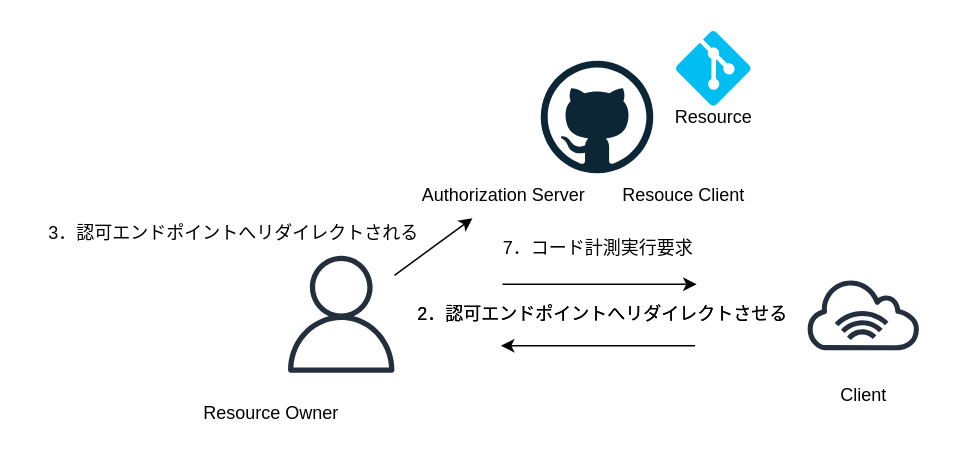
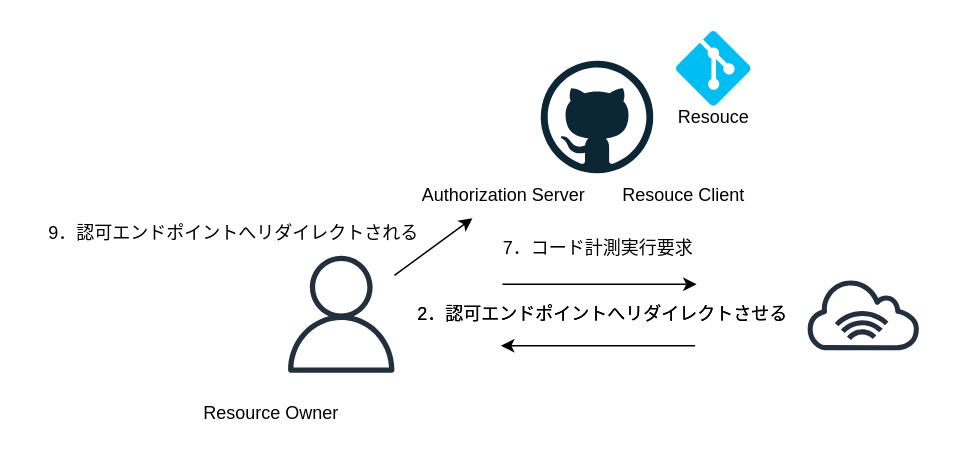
  <mxCell id="0" />
  <mxCell id="1" parent="0" />
  <mxCell id="2" style="edgeStyle=none;html=1;" parent="1" edge="1"><mxGeometry relative="1" as="geometry"><mxPoint x="334.455" y="189" as="sourcePoint" /><mxPoint x="463.919" y="189" as="targetPoint" /></mxGeometry></mxCell>
  <mxCell id="3" style="edgeStyle=none;html=1;" parent="1" source="4" target="8" edge="1"><mxGeometry relative="1" as="geometry" /></mxCell>
  <mxCell id="4" value="" style="sketch=0;outlineConnect=0;fontColor=#232F3E;gradientColor=none;fillColor=#232F3D;strokeColor=none;dashed=0;verticalLabelPosition=bottom;verticalAlign=top;align=center;html=1;fontSize=12;fontStyle=0;aspect=fixed;pointerEvents=1;shape=mxgraph.aws4.user;" parent="1" vertex="1"><mxGeometry x="188" y="170" width="78" height="78" as="geometry" /></mxCell>
  <mxCell id="5" value="" style="dashed=0;outlineConnect=0;html=1;align=center;labelPosition=center;verticalLabelPosition=bottom;verticalAlign=top;shape=mxgraph.weblogos.github" parent="1" vertex="1"><mxGeometry x="360" y="40" width="75" height="75" as="geometry" /></mxCell>
  <mxCell id="6" style="edgeStyle=none;html=1;" parent="1" edge="1"><mxGeometry relative="1" as="geometry"><mxPoint x="462.919" y="230" as="sourcePoint" /><mxPoint x="333.455" y="230" as="targetPoint" /></mxGeometry></mxCell>
  <mxCell id="7" value="" style="sketch=0;outlineConnect=0;fontColor=#232F3E;gradientColor=none;fillColor=#232F3D;strokeColor=none;dashed=0;verticalLabelPosition=bottom;verticalAlign=top;align=center;html=1;fontSize=12;fontStyle=0;aspect=fixed;pointerEvents=1;shape=mxgraph.aws4.internet_alt1;" parent="1" vertex="1"><mxGeometry x="536" y="185" width="78" height="48" as="geometry" /></mxCell>
  <mxCell id="8" value="Authorization Server" style="text;html=1;align=center;verticalAlign=middle;resizable=0;points=[];autosize=1;strokeColor=none;fillColor=none;" parent="1" vertex="1"><mxGeometry x="270" y="115" width="130" height="30" as="geometry" /></mxCell>
  <mxCell id="9" value="Resouce Client" style="text;html=1;align=center;verticalAlign=middle;resizable=0;points=[];autosize=1;strokeColor=none;fillColor=none;" parent="1" vertex="1"><mxGeometry x="400" y="115" width="110" height="30" as="geometry" /></mxCell>
  <mxCell id="10" value="Resource Owner" style="text;html=1;align=center;verticalAlign=middle;resizable=0;points=[];autosize=1;strokeColor=none;fillColor=none;" parent="1" vertex="1"><mxGeometry x="125" y="260" width="110" height="30" as="geometry" /></mxCell>
- <mxCell id="11" value="Client" style="text;html=1;align=center;verticalAlign=middle;resizable=0;points=[];autosize=1;strokeColor=none;fillColor=none;" parent="1" vertex="1"><mxGeometry x="550" y="248" width="50" height="30" as="geometry" /></mxCell>
  <mxCell id="12" value="" style="verticalLabelPosition=bottom;html=1;verticalAlign=top;align=center;strokeColor=none;fillColor=#00BEF2;shape=mxgraph.azure.git_repository;" parent="1" vertex="1"><mxGeometry x="450" y="20" width="50" height="50" as="geometry" /></mxCell>
- <mxCell id="13" value="Resource" style="text;html=1;align=center;verticalAlign=middle;resizable=0;points=[];autosize=1;strokeColor=none;fillColor=none;" parent="1" vertex="1"><mxGeometry x="440" y="62.5" width="70" height="30" as="geometry" /></mxCell>
+ <mxCell id="13" value="Resouce" style="text;html=1;align=center;verticalAlign=middle;resizable=0;points=[];autosize=1;strokeColor=none;fillColor=none;" parent="1" vertex="1"><mxGeometry x="440" y="62.5" width="70" height="30" as="geometry" /></mxCell>
  <mxCell id="14" value="7．コード計測実行要求" style="text;html=1;align=center;verticalAlign=middle;resizable=0;points=[];autosize=1;strokeColor=none;fillColor=none;" parent="1" vertex="1"><mxGeometry x="322.5" y="150" width="150" height="30" as="geometry" /></mxCell>
  <mxCell id="15" value="2．認可エンドポイントへリダイレクトさせる" style="text;html=1;align=center;verticalAlign=middle;resizable=0;points=[];autosize=1;strokeColor=none;fillColor=none;" parent="1" vertex="1"><mxGeometry x="266" y="194" width="270" height="30" as="geometry" /></mxCell>
- <mxCell id="16" value="3．認可エンドポイントへリダイレクトされる" style="text;html=1;align=center;verticalAlign=middle;resizable=0;points=[];autosize=1;strokeColor=none;fillColor=none;" parent="1" vertex="1"><mxGeometry x="20" y="140" width="270" height="30" as="geometry" /></mxCell>
+ <mxCell id="16" value="9．認可エンドポイントへリダイレクトされる" style="text;html=1;align=center;verticalAlign=middle;resizable=0;points=[];autosize=1;strokeColor=none;fillColor=none;" parent="1" vertex="1"><mxGeometry x="20" y="140" width="270" height="30" as="geometry" /></mxCell>
  <mxCell id="17" value="2．認可エンドポイントへリダイレクトさせる" style="text;html=1;align=center;verticalAlign=middle;resizable=0;points=[];autosize=1;strokeColor=none;fillColor=none;" vertex="1" parent="1"><mxGeometry x="266" y="194" width="270" height="30" as="geometry" /></mxCell>
